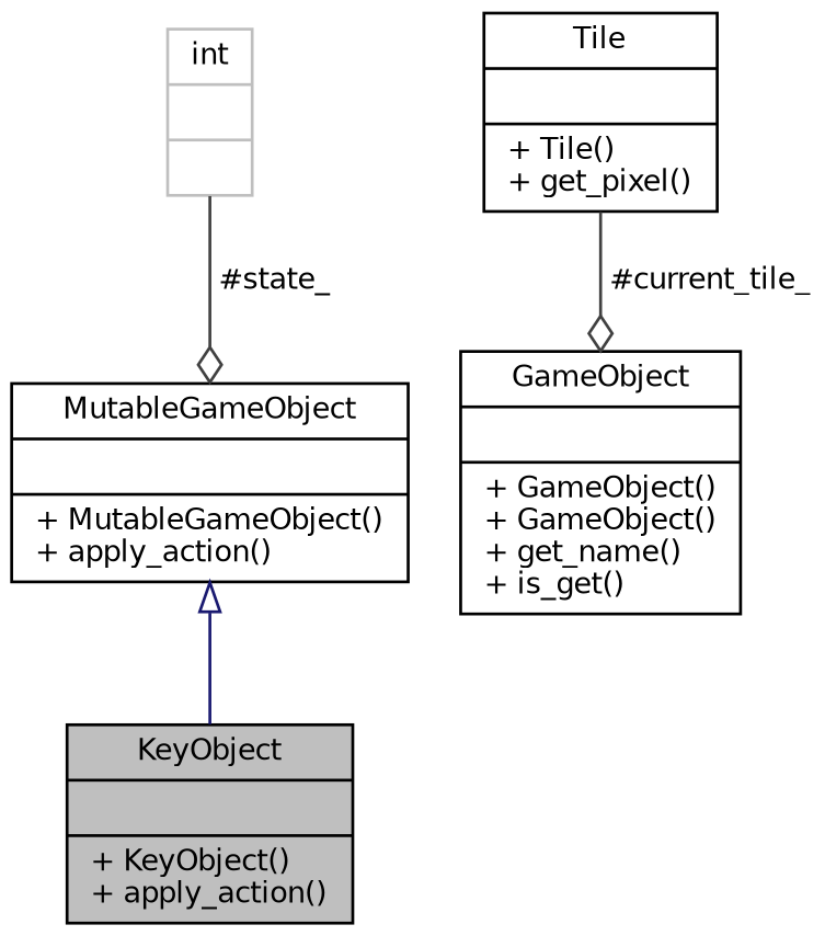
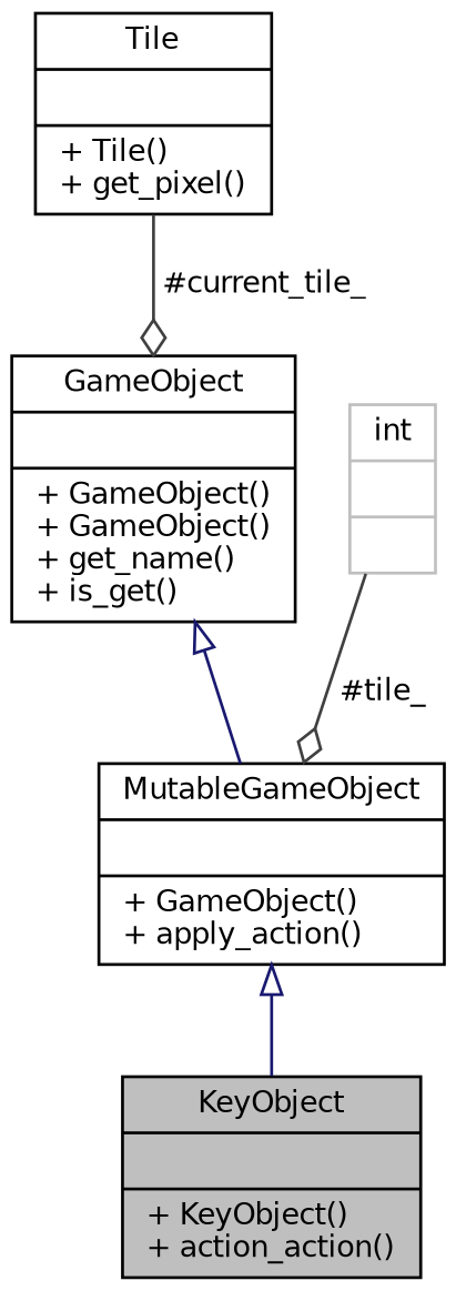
  digraph {
    node [color=black fillcolor=white fontname=Helvetica fontsize=10 shape=record style=filled]
    edge [color=midnightblue fontname=Helvetica fontsize=10 labelfontname=Helvetica labelfontsize=10 style=solid]
-   n1 [fillcolor=grey75 fontcolor=black height=0.2 label="{KeyObject\n||+ KeyObject()\l+ apply_action()\l}" width=0.4]
-   n2 [height=0.2 label="{MutableGameObject\n||+ MutableGameObject()\l+ apply_action()\l}" width=0.4]
+   n1 [fillcolor=grey75 fontcolor=black height=0.2 label="{KeyObject\n||+ KeyObject()\l+ action_action()\l}" width=0.4]
+   n2 [height=0.2 label="{MutableGameObject\n||+ GameObject()\l+ apply_action()\l}" width=0.4]
    n3 [height=0.2 label="{GameObject\n||+ GameObject()\l+ GameObject()\l+ get_name()\l+ is_get()\l}" width=0.4]
    n4 [height=0.2 label="{Tile\n||+ Tile()\l+ get_pixel()\l}" width=0.4]
    n5 [color=grey75 height=0.2 label="{int\n||}" width=0.4]
    n2 -> n1 [arrowtail=onormal dir=back]
+   n3 -> n2 [arrowtail=onormal dir=back]
    n4 -> n3 [arrowhead=odiamond color=grey25 label=" #current_tile_"]
-   n5 -> n2 [arrowhead=odiamond color=grey25 label=" #state_"]
+   n5 -> n2 [arrowhead=odiamond color=grey25 label=" #tile_"]
  }
